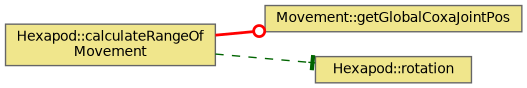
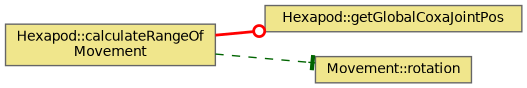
  digraph {
    rankdir=LR
    node [color=grey40 fillcolor=khaki fontname=Helvetica fontsize=10 shape=box style=filled]
    edge [fontname=Helvetica fontsize=10 labelfontname=Helvetica labelfontsize=10]
    n1 [color=gray40 fontcolor=black height=0.2 label="Hexapod::calculateRangeOf\lMovement" width=0.4]
-   n2 [height=0.2 label="Movement::getGlobalCoxaJointPos" width=0.4]
-   n3 [height=0.2 label="Hexapod::rotation" width=0.4]
+   n2 [height=0.2 label="Hexapod::getGlobalCoxaJointPos" width=0.4]
+   n3 [height=0.2 label="Movement::rotation" width=0.4]
    n1 -> n2 [arrowhead=odot color=red style=bold]
    n1 -> n3 [arrowhead=tee color=darkgreen style=dashed]
  }
